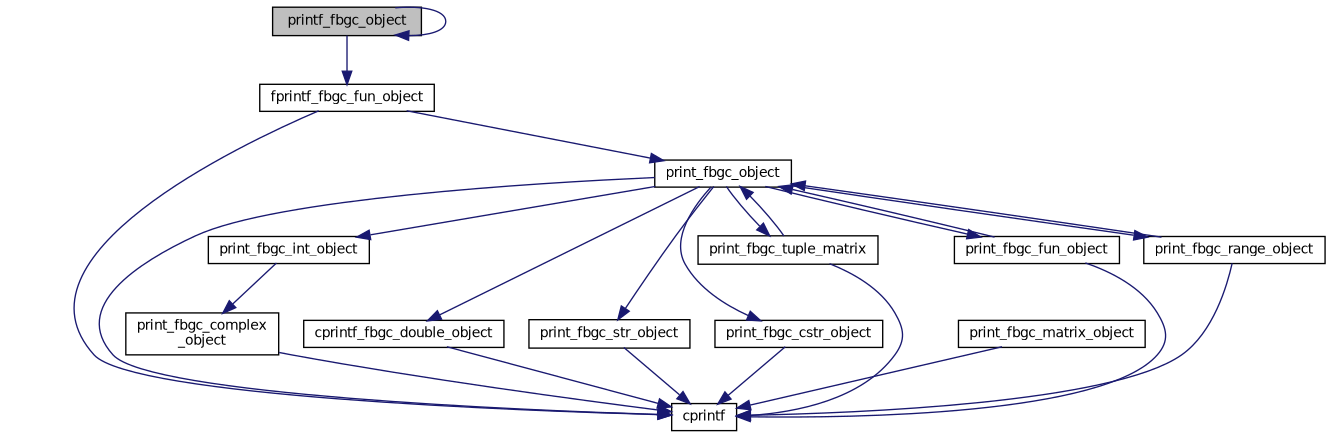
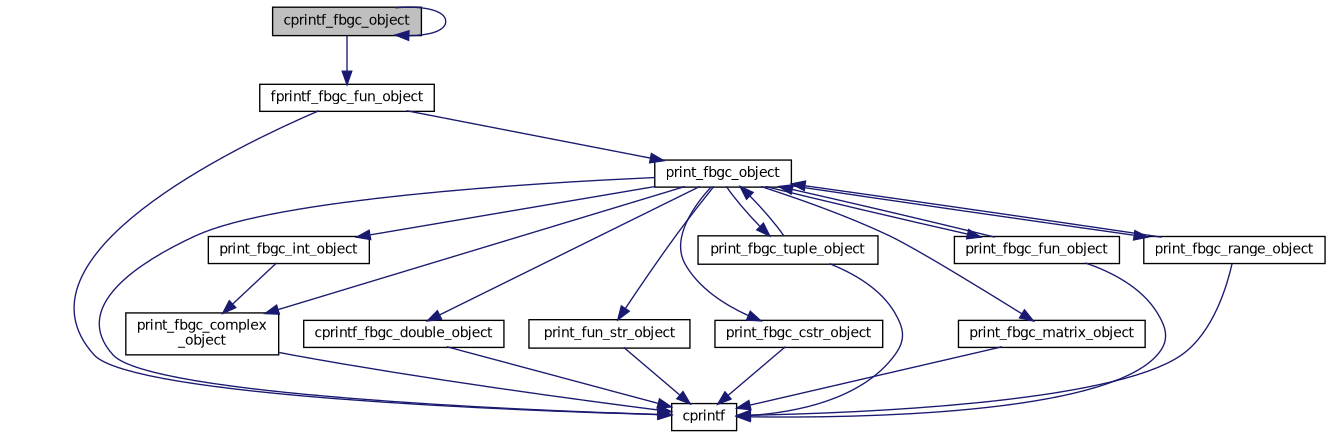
  digraph {
    rankdir=TB
    node [color=black fillcolor=white fontname=Helvetica fontsize=10 shape=record style=filled]
    edge [color=midnightblue fontname=Helvetica fontsize=10 labelfontname=Helvetica labelfontsize=10 style=solid]
-   n1 [fillcolor=grey75 fontcolor=black height=0.2 label=printf_fbgc_object width=0.4]
+   n1 [fillcolor=grey75 fontcolor=black height=0.2 label=cprintf_fbgc_object width=0.4]
    n2 [height=0.2 label=fprintf_fbgc_fun_object width=0.4]
    n3 [height=0.2 label=cprintf width=0.4]
    n4 [height=0.2 label=print_fbgc_object width=0.4]
    n5 [height=0.2 label=print_fbgc_int_object width=0.4]
    n6 [height=0.2 label=cprintf_fbgc_double_object width=0.4]
    n7 [height=0.2 label="print_fbgc_complex\l_object" width=0.4]
-   n8 [height=0.2 label=print_fbgc_str_object width=0.4]
+   n8 [height=0.2 label=print_fun_str_object width=0.4]
    n9 [height=0.2 label=print_fbgc_cstr_object width=0.4]
-   n10 [height=0.2 label=print_fbgc_tuple_matrix width=0.4]
+   n10 [height=0.2 label=print_fbgc_tuple_object width=0.4]
    n11 [height=0.2 label=print_fbgc_matrix_object width=0.4]
    n12 [height=0.2 label=print_fbgc_fun_object width=0.4]
    n13 [height=0.2 label=print_fbgc_range_object width=0.4]
    n1 -> n1
    n1 -> n2
    n2 -> n3
    n2 -> n4
    n4 -> n3
    n4 -> n5
    n4 -> n6
+   n4 -> n7
    n4 -> n8
    n4 -> n9
    n4 -> n10
+   n4 -> n11
    n4 -> n12
    n4 -> n13
    n5 -> n7
    n6 -> n3
    n7 -> n3
    n8 -> n3
    n9 -> n3
    n10 -> n3
    n10 -> n4
    n11 -> n3
    n12 -> n3
    n12 -> n4
    n13 -> n3
    n13 -> n4
  }
